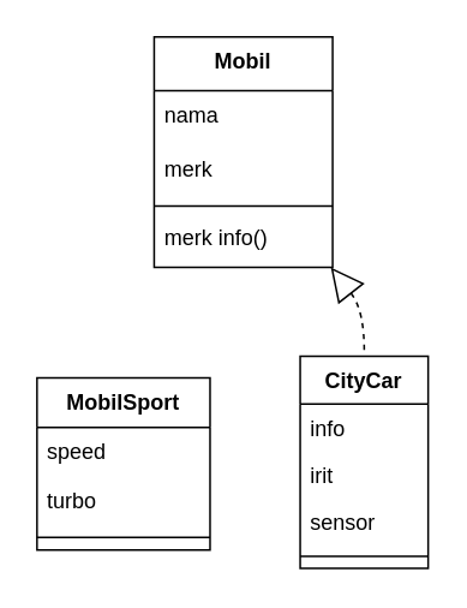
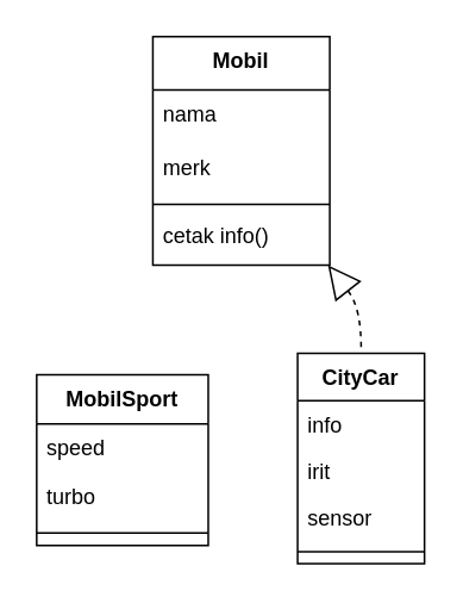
  <mxCell id="0" />
  <mxCell id="1" parent="0" />
  <mxCell id="2" value="Mobil" style="swimlane;fontStyle=1;align=center;verticalAlign=top;childLayout=stackLayout;horizontal=1;startSize=29.75;horizontalStack=0;resizeParent=1;resizeParentMax=0;resizeLast=0;collapsible=0;marginBottom=0;" vertex="1" parent="1"><mxGeometry x="85" y="20" width="99" height="127.75" as="geometry" /></mxCell>
  <mxCell id="3" value="nama" style="text;strokeColor=none;fillColor=none;align=left;verticalAlign=top;spacingLeft=4;spacingRight=4;overflow=hidden;rotatable=0;points=[[0,0.5],[1,0.5]];portConstraint=eastwest;" vertex="1" parent="2"><mxGeometry y="29.75" width="99" height="30" as="geometry" /></mxCell>
  <mxCell id="4" value="merk" style="text;strokeColor=none;fillColor=none;align=left;verticalAlign=top;spacingLeft=4;spacingRight=4;overflow=hidden;rotatable=0;points=[[0,0.5],[1,0.5]];portConstraint=eastwest;" vertex="1" parent="2"><mxGeometry y="59.75" width="99" height="30" as="geometry" /></mxCell>
  <mxCell id="5" style="line;strokeWidth=1;fillColor=none;align=left;verticalAlign=middle;spacingTop=-1;spacingLeft=3;spacingRight=3;rotatable=0;labelPosition=right;points=[];portConstraint=eastwest;strokeColor=inherit;" vertex="1" parent="2"><mxGeometry y="89.75" width="99" height="8" as="geometry" /></mxCell>
- <mxCell id="6" value="merk info()" style="text;strokeColor=none;fillColor=none;align=left;verticalAlign=top;spacingLeft=4;spacingRight=4;overflow=hidden;rotatable=0;points=[[0,0.5],[1,0.5]];portConstraint=eastwest;" vertex="1" parent="2"><mxGeometry y="97.75" width="99" height="30" as="geometry" /></mxCell>
+ <mxCell id="6" value="cetak info()" style="text;strokeColor=none;fillColor=none;align=left;verticalAlign=top;spacingLeft=4;spacingRight=4;overflow=hidden;rotatable=0;points=[[0,0.5],[1,0.5]];portConstraint=eastwest;" vertex="1" parent="2"><mxGeometry y="97.75" width="99" height="30" as="geometry" /></mxCell>
  <mxCell id="7" value="MobilSport" style="swimlane;fontStyle=1;align=center;verticalAlign=top;childLayout=stackLayout;horizontal=1;startSize=27.429;horizontalStack=0;resizeParent=1;resizeParentMax=0;resizeLast=0;collapsible=0;marginBottom=0;" vertex="1" parent="1"><mxGeometry x="20" y="209" width="96" height="95.429" as="geometry" /></mxCell>
  <mxCell id="8" value="speed" style="text;strokeColor=none;fillColor=none;align=left;verticalAlign=top;spacingLeft=4;spacingRight=4;overflow=hidden;rotatable=0;points=[[0,0.5],[1,0.5]];portConstraint=eastwest;" vertex="1" parent="7"><mxGeometry y="27.429" width="96" height="27" as="geometry" /></mxCell>
  <mxCell id="9" value="turbo" style="text;strokeColor=none;fillColor=none;align=left;verticalAlign=top;spacingLeft=4;spacingRight=4;overflow=hidden;rotatable=0;points=[[0,0.5],[1,0.5]];portConstraint=eastwest;" vertex="1" parent="7"><mxGeometry y="54.429" width="96" height="27" as="geometry" /></mxCell>
  <mxCell id="10" style="line;strokeWidth=1;fillColor=none;align=left;verticalAlign=middle;spacingTop=-1;spacingLeft=3;spacingRight=3;rotatable=0;labelPosition=right;points=[];portConstraint=eastwest;strokeColor=inherit;" vertex="1" parent="7"><mxGeometry y="81.429" width="96" height="14" as="geometry" /></mxCell>
  <mxCell id="11" value="CityCar" style="swimlane;fontStyle=1;align=center;verticalAlign=top;childLayout=stackLayout;horizontal=1;startSize=26.444;horizontalStack=0;resizeParent=1;resizeParentMax=0;resizeLast=0;collapsible=0;marginBottom=0;" vertex="1" parent="1"><mxGeometry x="166" y="197" width="71" height="117.444" as="geometry" /></mxCell>
  <mxCell id="12" value="info" style="text;strokeColor=none;fillColor=none;align=left;verticalAlign=top;spacingLeft=4;spacingRight=4;overflow=hidden;rotatable=0;points=[[0,0.5],[1,0.5]];portConstraint=eastwest;" vertex="1" parent="11"><mxGeometry y="26.444" width="71" height="26" as="geometry" /></mxCell>
  <mxCell id="13" value="irit" style="text;strokeColor=none;fillColor=none;align=left;verticalAlign=top;spacingLeft=4;spacingRight=4;overflow=hidden;rotatable=0;points=[[0,0.5],[1,0.5]];portConstraint=eastwest;" vertex="1" parent="11"><mxGeometry y="52.444" width="71" height="26" as="geometry" /></mxCell>
  <mxCell id="14" value="sensor" style="text;strokeColor=none;fillColor=none;align=left;verticalAlign=top;spacingLeft=4;spacingRight=4;overflow=hidden;rotatable=0;points=[[0,0.5],[1,0.5]];portConstraint=eastwest;" vertex="1" parent="11"><mxGeometry y="78.444" width="71" height="26" as="geometry" /></mxCell>
  <mxCell id="15" style="line;strokeWidth=1;fillColor=none;align=left;verticalAlign=middle;spacingTop=-1;spacingLeft=3;spacingRight=3;rotatable=0;labelPosition=right;points=[];portConstraint=eastwest;strokeColor=inherit;" vertex="1" parent="11"><mxGeometry y="104.444" width="71" height="13" as="geometry" /></mxCell>
  <mxCell id="16" value="" style="curved=1;startArrow=block;startSize=16;startFill=0;endArrow=none;exitX=0.99;exitY=1;entryX=0.5;entryY=0;rounded=0;dashed=1;" edge="1" parent="1" source="2" target="11"><mxGeometry relative="1" as="geometry"><Array as="points"><mxPoint x="202" y="172" /></Array></mxGeometry></mxCell>
